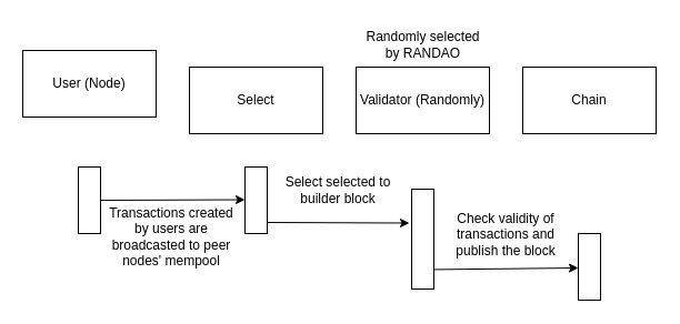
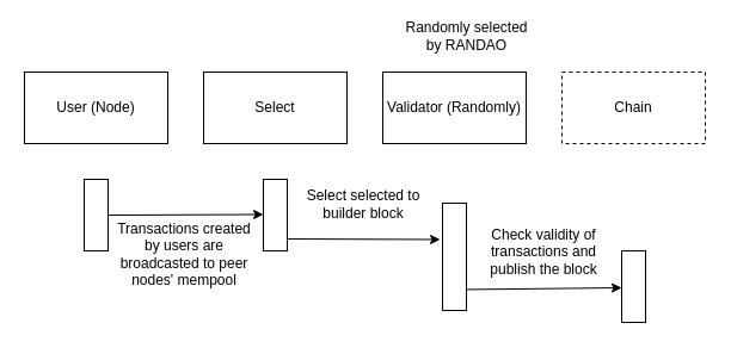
  <mxCell id="0" />
  <mxCell id="1" parent="0" />
  <mxCell id="2" value="Select" style="rounded=0;whiteSpace=wrap;html=1;" vertex="1" parent="1"><mxGeometry x="170" y="60" width="120" height="60" as="geometry" /></mxCell>
  <mxCell id="3" value="Validator (Randomly)" style="rounded=0;whiteSpace=wrap;html=1;" vertex="1" parent="1"><mxGeometry x="320" y="60" width="120" height="60" as="geometry" /></mxCell>
  <mxCell id="4" value="" style="endArrow=classic;html=1;rounded=0;exitX=1;exitY=0.5;exitDx=0;exitDy=0;" edge="1" parent="1" source="15"><mxGeometry width="50" height="50" relative="1" as="geometry"><mxPoint x="100" y="180" as="sourcePoint" /><mxPoint x="220" y="179.5" as="targetPoint" /></mxGeometry></mxCell>
  <mxCell id="5" value="" style="rounded=0;whiteSpace=wrap;html=1;" vertex="1" parent="1"><mxGeometry x="220" y="150" width="20" height="60" as="geometry" /></mxCell>
  <mxCell id="6" value="Transactions created by users are broadcasted to peer nodes' mempool" style="rounded=0;whiteSpace=wrap;html=1;strokeColor=none;fillColor=none;" vertex="1" parent="1"><mxGeometry x="94" y="188" width="120" height="50" as="geometry" /></mxCell>
  <mxCell id="7" value="" style="endArrow=classic;html=1;rounded=0;entryX=-0.1;entryY=0.158;entryDx=0;entryDy=0;entryPerimeter=0;" edge="1" parent="1"><mxGeometry width="50" height="50" relative="1" as="geometry"><mxPoint x="240" y="200" as="sourcePoint" /><mxPoint x="368" y="200.52" as="targetPoint" /></mxGeometry></mxCell>
  <mxCell id="8" value="" style="rounded=0;whiteSpace=wrap;html=1;" vertex="1" parent="1"><mxGeometry x="370" y="170" width="20" height="90" as="geometry" /></mxCell>
  <mxCell id="9" value="Select selected to builder block" style="rounded=0;whiteSpace=wrap;html=1;strokeColor=none;fillColor=none;" vertex="1" parent="1"><mxGeometry x="244" y="151" width="120" height="40" as="geometry" /></mxCell>
  <mxCell id="10" value="" style="endArrow=classic;html=1;rounded=0;entryX=0;entryY=0.5;entryDx=0;entryDy=0;exitX=1;exitY=0.864;exitDx=0;exitDy=0;exitPerimeter=0;" edge="1" parent="1"><mxGeometry width="50" height="50" relative="1" as="geometry"><mxPoint x="390" y="242.44" as="sourcePoint" /><mxPoint x="520" y="241" as="targetPoint" /></mxGeometry></mxCell>
- <mxCell id="11" value="Chain" style="rounded=0;whiteSpace=wrap;html=1;" vertex="1" parent="1"><mxGeometry x="470" y="60" width="120" height="60" as="geometry" /></mxCell>
+ <mxCell id="11" value="Chain" style="rounded=0;whiteSpace=wrap;html=1;dashed=1;" vertex="1" parent="1"><mxGeometry x="470" y="60" width="120" height="60" as="geometry" /></mxCell>
  <mxCell id="12" value="" style="rounded=0;whiteSpace=wrap;html=1;" vertex="1" parent="1"><mxGeometry x="520" y="210" width="20" height="60" as="geometry" /></mxCell>
  <mxCell id="13" value="Check validity of transactions and publish the block" style="rounded=0;whiteSpace=wrap;html=1;strokeColor=none;fillColor=none;" vertex="1" parent="1"><mxGeometry x="390" y="191" width="130" height="40" as="geometry" /></mxCell>
- <mxCell id="14" value="User (Node)" style="rounded=0;whiteSpace=wrap;html=1;" vertex="1" parent="1"><mxGeometry x="20" y="45" width="120" height="60" as="geometry" /></mxCell>
+ <mxCell id="14" value="User (Node)" style="rounded=0;whiteSpace=wrap;html=1;" vertex="1" parent="1"><mxGeometry x="20" y="60" width="120" height="60" as="geometry" /></mxCell>
  <mxCell id="15" value="" style="rounded=0;whiteSpace=wrap;html=1;" vertex="1" parent="1"><mxGeometry x="70" y="150" width="20" height="60" as="geometry" /></mxCell>
- <mxCell id="16" value="Randomly selected&lt;br&gt;by RANDAO" style="text;html=1;align=center;verticalAlign=middle;resizable=0;points=[];autosize=1;strokeColor=none;fillColor=none;" vertex="1" parent="1"><mxGeometry x="315" y="20" width="130" height="40" as="geometry" /></mxCell>
+ <mxCell id="16" value="Randomly selected&lt;br&gt;by RANDAO" style="text;html=1;align=center;verticalAlign=middle;resizable=0;points=[];autosize=1;strokeColor=none;fillColor=none;" vertex="1" parent="1"><mxGeometry x="325" y="10" width="130" height="40" as="geometry" /></mxCell>
